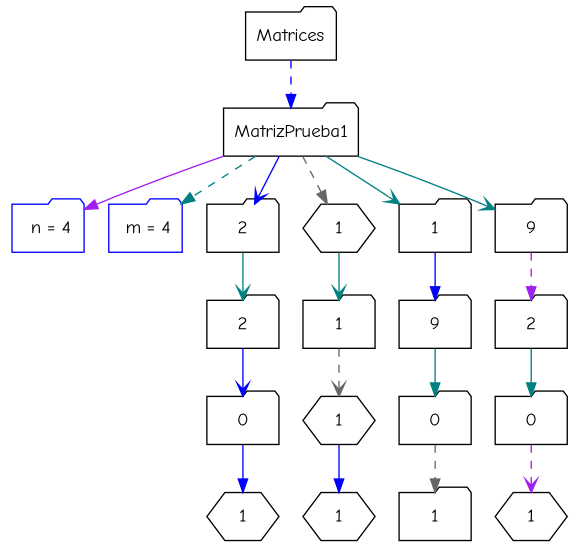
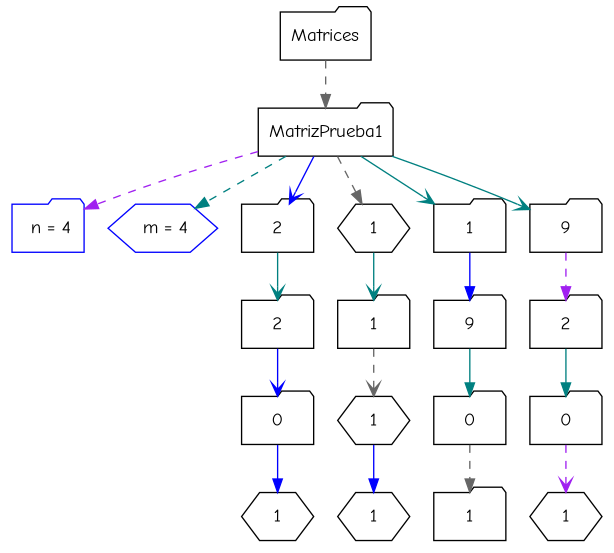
  digraph {
    fontname="Comic Neue"
    node [fontname="Comic Neue" shape=folder]
    edge [arrowhead=normal color=teal fontname="Comic Neue" style=solid]
    n1 [label=Matrices]
    n2 [label=MatrizPrueba1]
    n3 [color=blue label=" n = 4"]
-   n4 [color=blue label=" m = 4"]
+   n4 [color=blue label=" m = 4" shape=hexagon]
    n5 [label=2]
    n6 [label=1 shape=hexagon]
    n7 [label=1]
    n8 [label=9]
    n9 [label=2]
    n10 [label=1]
    n11 [label=9]
    n12 [label=2]
    n13 [label=0]
    n14 [label=1 shape=hexagon]
    n15 [label=0]
    n16 [label=0]
    n17 [label=1 shape=hexagon]
    n18 [label=1 shape=hexagon]
    n19 [label=1]
    n20 [label=1 shape=hexagon]
-   n1 -> n2 [color=blue style=dashed]
-   n2 -> n3 [color=purple]
+   n1 -> n2 [color=gray40 style=dashed]
+   n2 -> n3 [color=purple style=dashed]
    n2 -> n4 [style=dashed]
    n2 -> n5 [arrowhead=vee color=blue]
    n2 -> n6 [color=gray40 style=dashed]
    n2 -> n7 [arrowhead=vee]
    n2 -> n8 [arrowhead=vee]
    n5 -> n9 [arrowhead=vee]
    n6 -> n10 [arrowhead=vee]
    n7 -> n11 [color=blue]
    n8 -> n12 [color=purple style=dashed]
    n9 -> n13 [arrowhead=vee color=blue]
    n10 -> n14 [arrowhead=vee color=gray40 style=dashed]
    n11 -> n15
    n12 -> n16
    n13 -> n17 [color=blue]
    n14 -> n18 [color=blue]
    n15 -> n19 [color=gray40 style=dashed]
    n16 -> n20 [arrowhead=vee color=purple style=dashed]
  }
